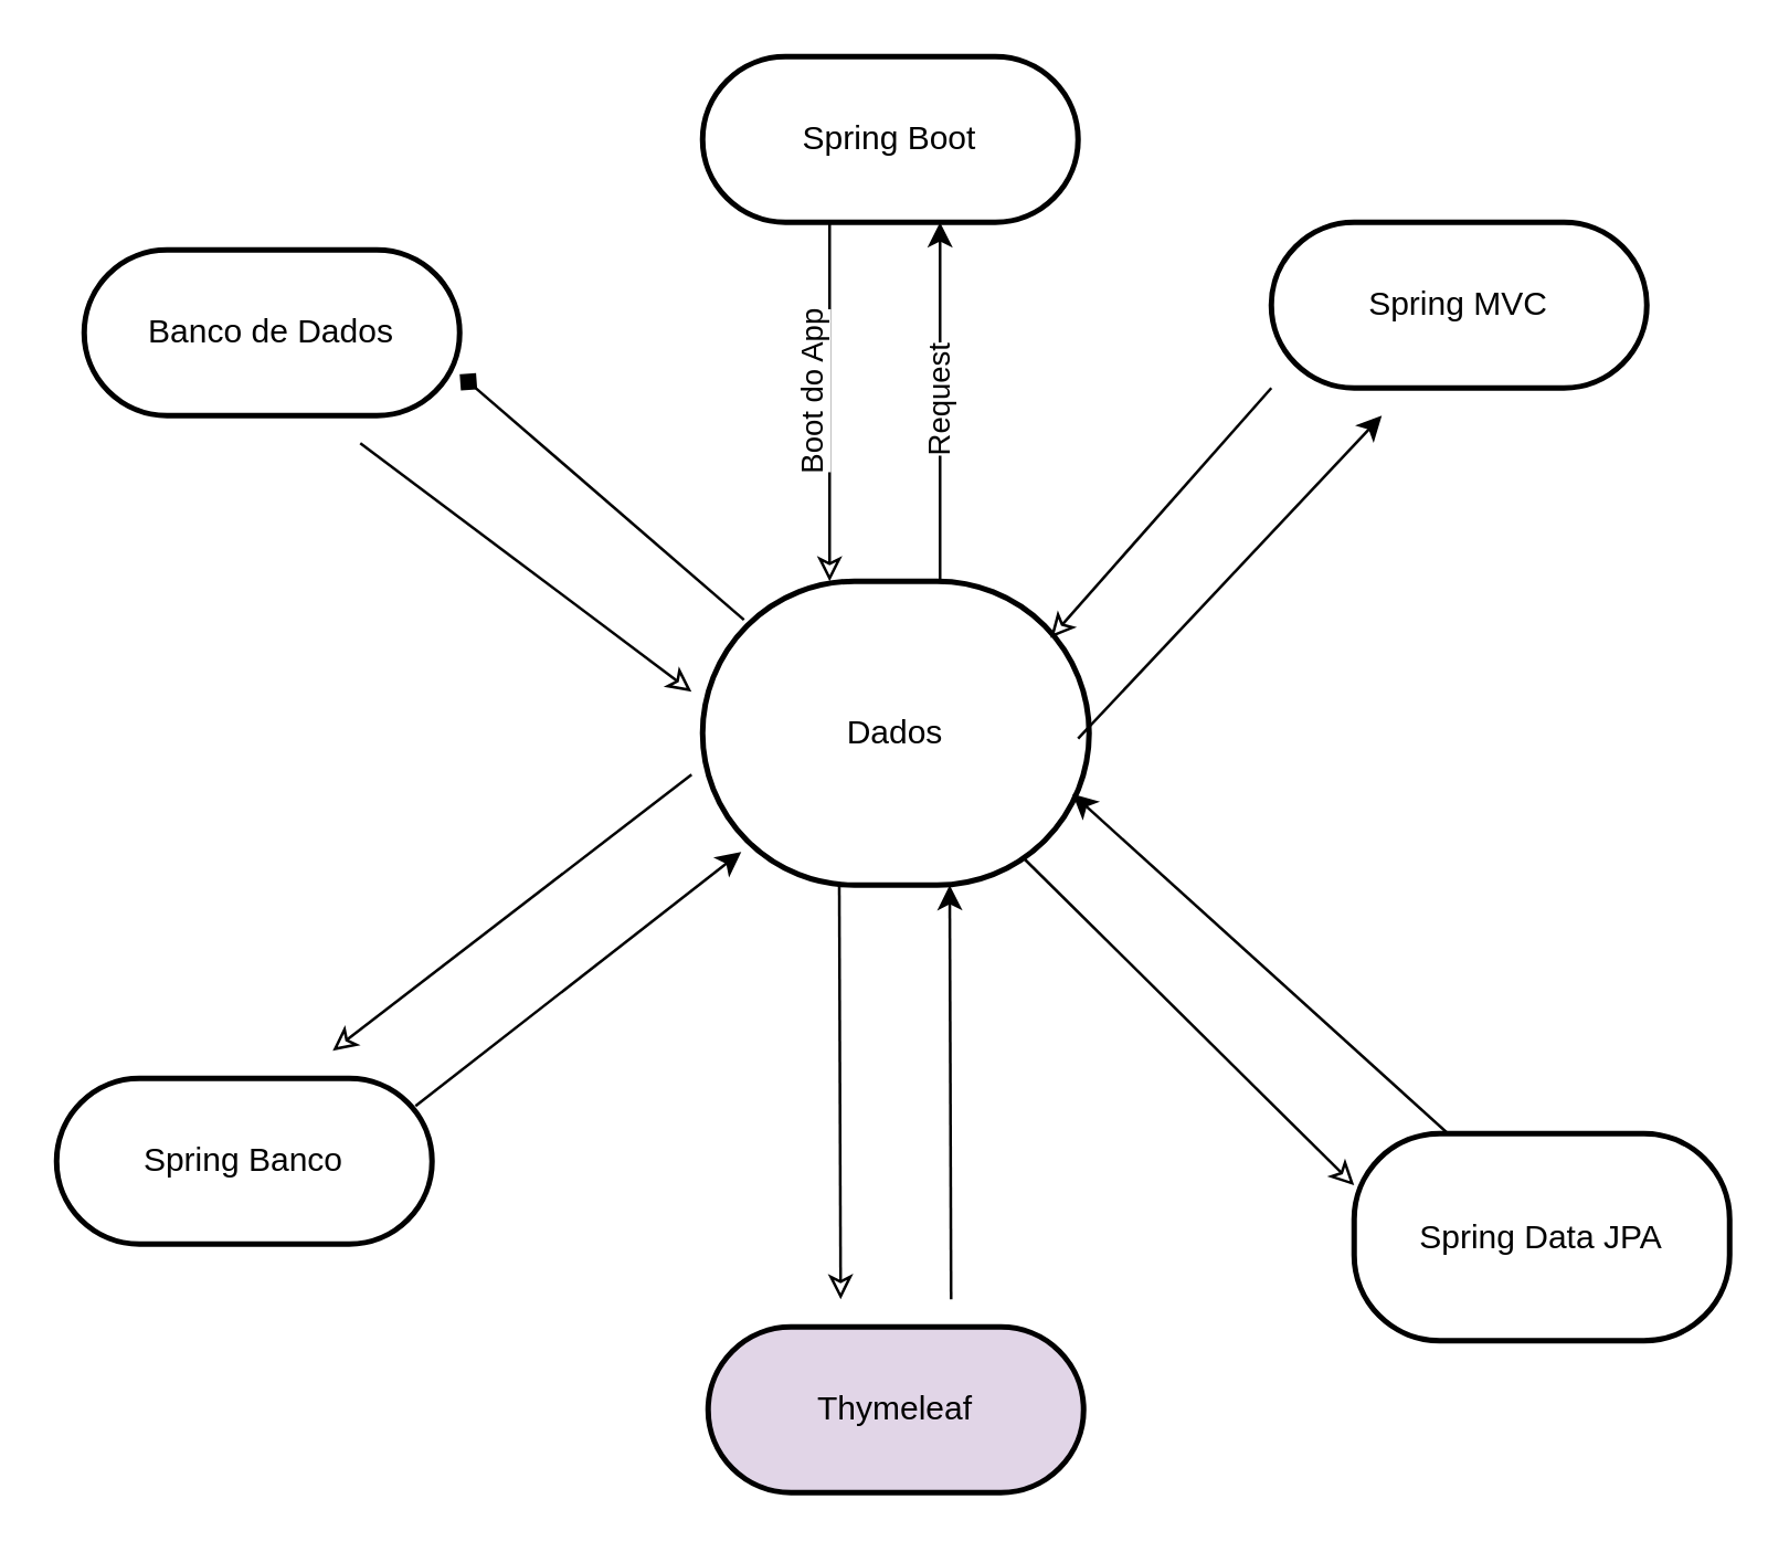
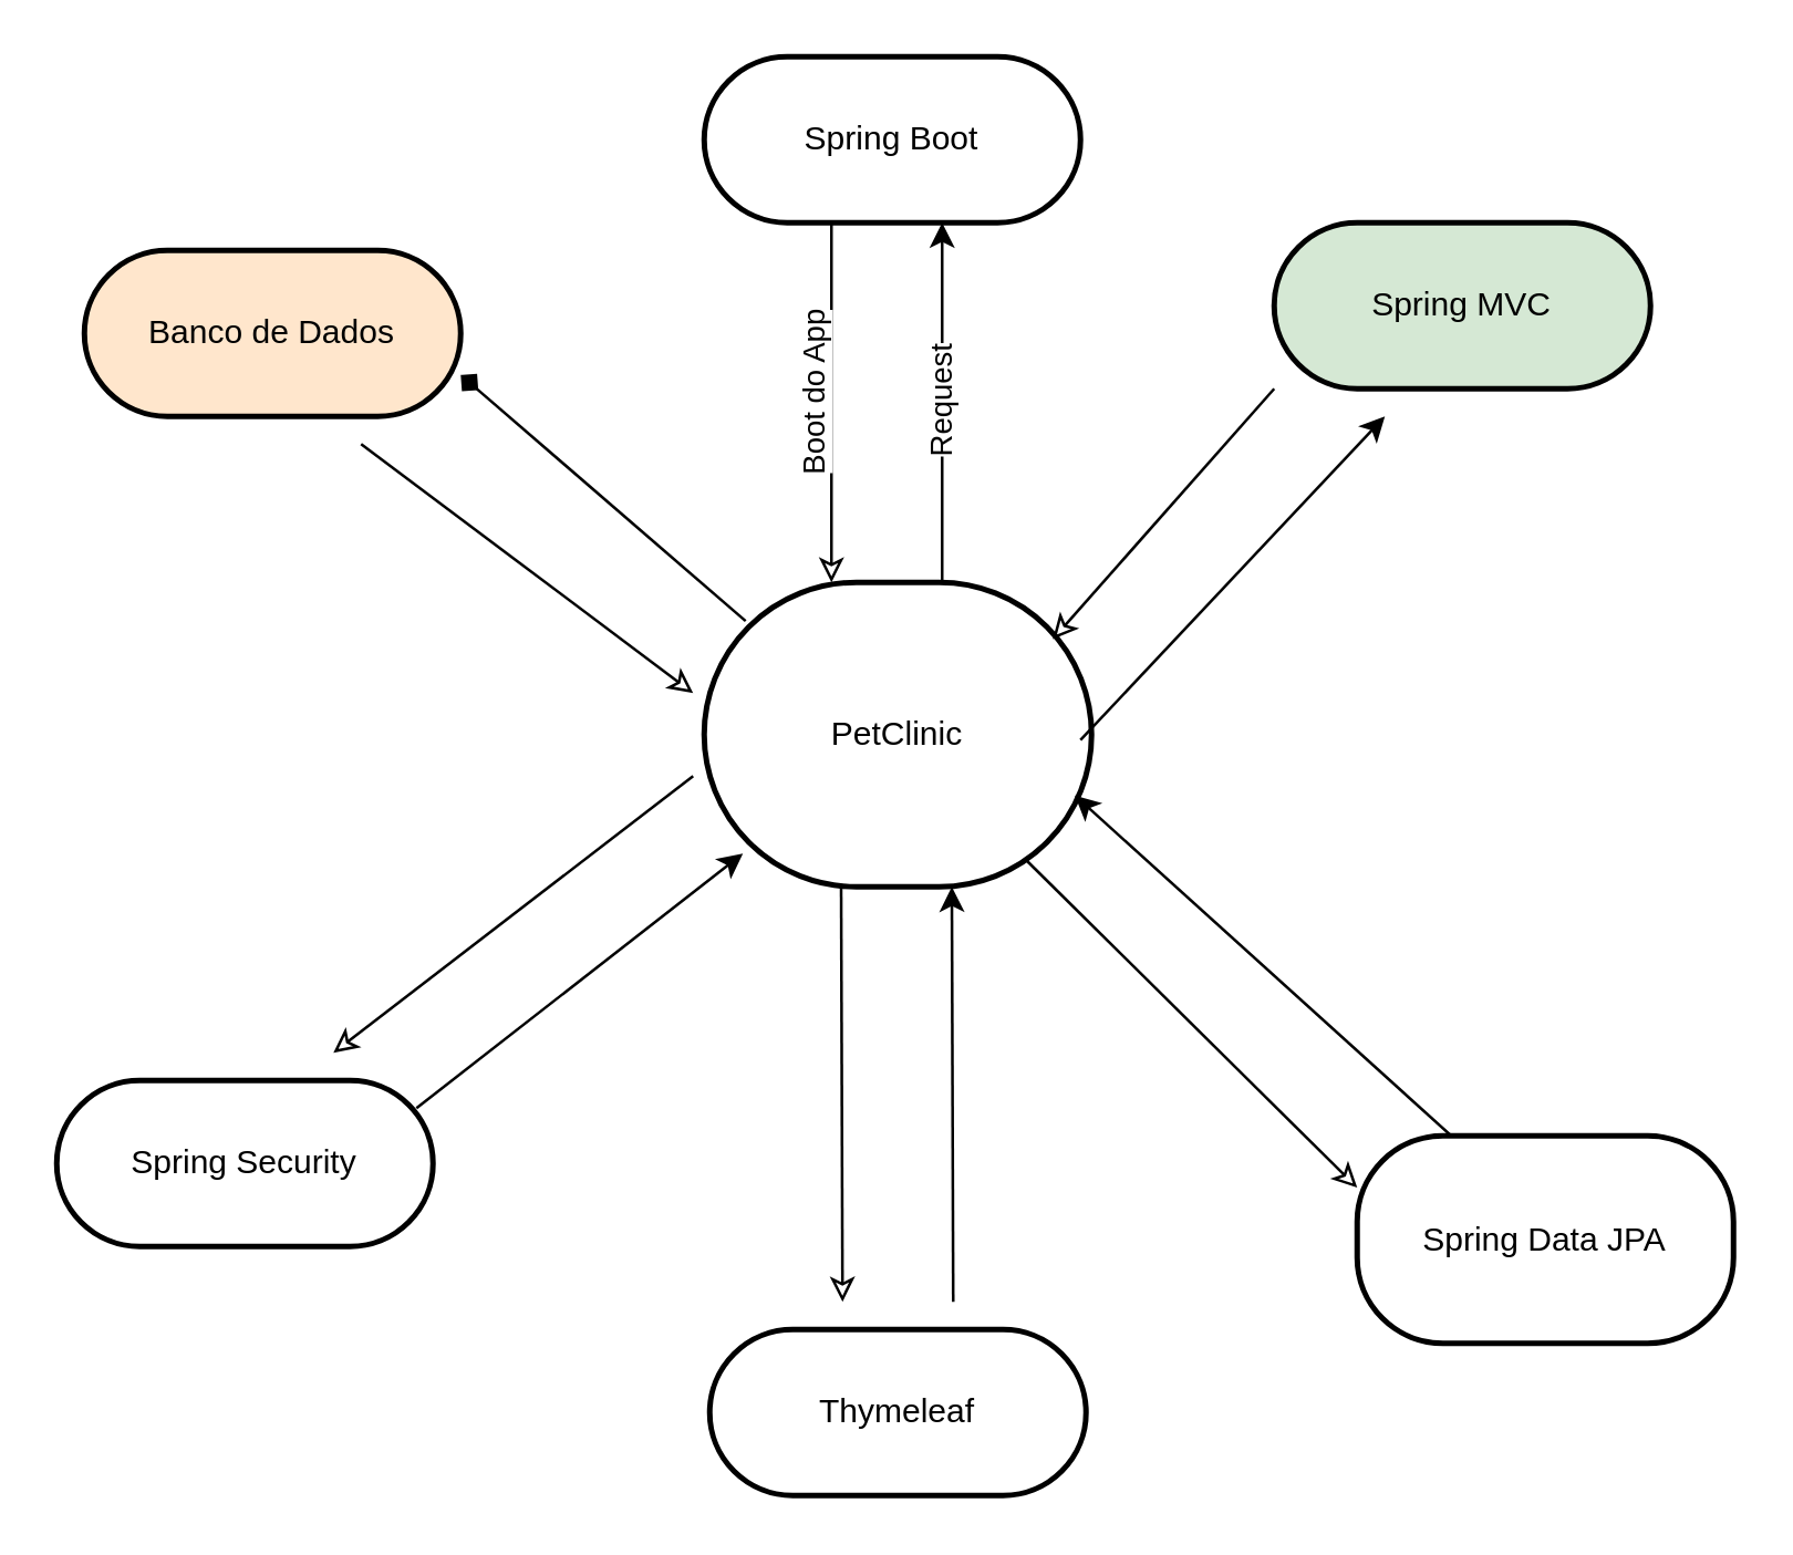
  <mxCell id="0" />
  <mxCell id="1" parent="0" />
- <mxCell id="2" value="Dados" style="rounded=1;whiteSpace=wrap;html=1;absoluteArcSize=1;arcSize=140;strokeWidth=2;" parent="1" vertex="1"><mxGeometry x="254" y="210" width="140" height="110" as="geometry" /></mxCell>
+ <mxCell id="2" value="PetClinic" style="rounded=1;whiteSpace=wrap;html=1;absoluteArcSize=1;arcSize=140;strokeWidth=2;" parent="1" vertex="1"><mxGeometry x="254" y="210" width="140" height="110" as="geometry" /></mxCell>
  <mxCell id="3" value="Boot do App" style="endArrow=none;startArrow=classic;html=1;rounded=0;startFill=0;verticalAlign=bottom;labelPosition=center;verticalLabelPosition=top;align=center;horizontal=0;" parent="1" edge="1"><mxGeometry width="50" height="50" relative="1" as="geometry"><mxPoint x="300" y="210" as="sourcePoint" /><mxPoint x="300" y="80" as="targetPoint" /></mxGeometry></mxCell>
  <mxCell id="4" value="Request" style="endArrow=classic;startArrow=none;html=1;rounded=0;startFill=0;endFill=1;horizontal=0;" parent="1" edge="1"><mxGeometry width="50" height="50" relative="1" as="geometry"><mxPoint x="340" y="210" as="sourcePoint" /><mxPoint x="340" y="80" as="targetPoint" /></mxGeometry></mxCell>
  <mxCell id="5" value="" style="endArrow=none;startArrow=classic;html=1;rounded=0;startFill=0;exitX=1;exitY=0.25;exitDx=0;exitDy=0;entryX=0;entryY=1;entryDx=0;entryDy=0;horizontal=0;labelPosition=center;verticalLabelPosition=middle;align=center;verticalAlign=bottom;fontStyle=0" parent="1" target="9" edge="1"><mxGeometry width="50" height="50" relative="1" as="geometry"><mxPoint x="380" y="230.5" as="sourcePoint" /><mxPoint x="442.064" y="153.5" as="targetPoint" /></mxGeometry></mxCell>
  <mxCell id="6" value="" style="endArrow=classic;startArrow=none;html=1;rounded=0;startFill=0;endFill=1;exitX=0.971;exitY=0.636;exitDx=0;exitDy=0;exitPerimeter=0;" parent="1" edge="1"><mxGeometry width="50" height="50" relative="1" as="geometry"><mxPoint x="390" y="266.96" as="sourcePoint" /><mxPoint x="500" y="150" as="targetPoint" /></mxGeometry></mxCell>
  <mxCell id="7" value="Spring Boot" style="rounded=1;whiteSpace=wrap;html=1;absoluteArcSize=1;arcSize=62;strokeWidth=2;" parent="1" vertex="1"><mxGeometry x="254" y="20" width="136" height="60" as="geometry" /></mxCell>
- <mxCell id="8" value="Banco de Dados" style="rounded=1;whiteSpace=wrap;html=1;absoluteArcSize=1;arcSize=62;strokeWidth=2;" parent="1" vertex="1"><mxGeometry x="30" y="90" width="136" height="60" as="geometry" /></mxCell>
- <mxCell id="9" value="Spring MVC" style="rounded=1;whiteSpace=wrap;html=1;absoluteArcSize=1;arcSize=62;strokeWidth=2;" parent="1" vertex="1"><mxGeometry x="460" y="80" width="136" height="60" as="geometry" /></mxCell>
+ <mxCell id="8" value="Banco de Dados" style="rounded=1;whiteSpace=wrap;html=1;absoluteArcSize=1;arcSize=62;strokeWidth=2;fillColor=#ffe6cc;" parent="1" vertex="1"><mxGeometry x="30" y="90" width="136" height="60" as="geometry" /></mxCell>
+ <mxCell id="9" value="Spring MVC" style="rounded=1;whiteSpace=wrap;html=1;absoluteArcSize=1;arcSize=62;strokeWidth=2;fillColor=#d5e8d4;" parent="1" vertex="1"><mxGeometry x="460" y="80" width="136" height="60" as="geometry" /></mxCell>
  <mxCell id="10" value="Spring Data JPA" style="rounded=1;whiteSpace=wrap;html=1;absoluteArcSize=1;arcSize=62;strokeWidth=2;" parent="1" vertex="1"><mxGeometry x="490" y="410" width="136" height="75" as="geometry" /></mxCell>
- <mxCell id="11" value="Spring Banco" style="rounded=1;whiteSpace=wrap;html=1;absoluteArcSize=1;arcSize=62;strokeWidth=2;" parent="1" vertex="1"><mxGeometry x="20" y="390" width="136" height="60" as="geometry" /></mxCell>
- <mxCell id="12" value="Thymeleaf" style="rounded=1;whiteSpace=wrap;html=1;absoluteArcSize=1;arcSize=62;strokeWidth=2;fillColor=#e1d5e7;" parent="1" vertex="1"><mxGeometry x="256" y="480" width="136" height="60" as="geometry" /></mxCell>
+ <mxCell id="11" value="Spring Security" style="rounded=1;whiteSpace=wrap;html=1;absoluteArcSize=1;arcSize=62;strokeWidth=2;" parent="1" vertex="1"><mxGeometry x="20" y="390" width="136" height="60" as="geometry" /></mxCell>
+ <mxCell id="12" value="Thymeleaf" style="rounded=1;whiteSpace=wrap;html=1;absoluteArcSize=1;arcSize=62;strokeWidth=2;" parent="1" vertex="1"><mxGeometry x="256" y="480" width="136" height="60" as="geometry" /></mxCell>
  <mxCell id="13" value="" style="endArrow=classic;startArrow=none;html=1;rounded=0;startFill=0;endFill=1;entryX=0.957;entryY=0.7;entryDx=0;entryDy=0;entryPerimeter=0;exitX=0.25;exitY=0;exitDx=0;exitDy=0;" parent="1" source="10" target="2" edge="1"><mxGeometry width="50" height="50" relative="1" as="geometry"><mxPoint x="510" y="370" as="sourcePoint" /><mxPoint x="510" y="240" as="targetPoint" /></mxGeometry></mxCell>
  <mxCell id="14" value="" style="endArrow=none;startArrow=classic;html=1;rounded=0;startFill=0;exitX=0;exitY=0.25;exitDx=0;exitDy=0;" parent="1" source="10" edge="1"><mxGeometry width="50" height="50" relative="1" as="geometry"><mxPoint x="460" y="400" as="sourcePoint" /><mxPoint x="370" y="310" as="targetPoint" /></mxGeometry></mxCell>
  <mxCell id="15" value="" style="endArrow=classic;startArrow=none;html=1;rounded=0;startFill=0;endFill=1;" parent="1" edge="1"><mxGeometry width="50" height="50" relative="1" as="geometry"><mxPoint x="344" y="470" as="sourcePoint" /><mxPoint x="343.5" y="320" as="targetPoint" /></mxGeometry></mxCell>
  <mxCell id="16" value="" style="endArrow=none;startArrow=classic;html=1;rounded=0;startFill=0;" parent="1" edge="1"><mxGeometry width="50" height="50" relative="1" as="geometry"><mxPoint x="304" y="470" as="sourcePoint" /><mxPoint x="303.5" y="320" as="targetPoint" /></mxGeometry></mxCell>
  <mxCell id="17" value="" style="endArrow=none;startArrow=classic;html=1;rounded=0;startFill=0;" parent="1" edge="1"><mxGeometry width="50" height="50" relative="1" as="geometry"><mxPoint x="120" y="380" as="sourcePoint" /><mxPoint x="250" y="280" as="targetPoint" /></mxGeometry></mxCell>
  <mxCell id="18" value="" style="endArrow=classic;startArrow=none;html=1;rounded=0;startFill=0;endFill=1;entryX=0.1;entryY=0.891;entryDx=0;entryDy=0;entryPerimeter=0;exitX=0.956;exitY=0.167;exitDx=0;exitDy=0;exitPerimeter=0;" parent="1" source="11" target="2" edge="1"><mxGeometry width="50" height="50" relative="1" as="geometry"><mxPoint x="194" y="363" as="sourcePoint" /><mxPoint x="88" y="260" as="targetPoint" /></mxGeometry></mxCell>
  <mxCell id="19" value="" style="endArrow=none;startArrow=classic;html=1;rounded=0;startFill=0;" parent="1" edge="1"><mxGeometry width="50" height="50" relative="1" as="geometry"><mxPoint x="250" y="250" as="sourcePoint" /><mxPoint x="130" y="160" as="targetPoint" /></mxGeometry></mxCell>
  <mxCell id="20" value="" style="endArrow=diamond;startArrow=none;html=1;rounded=0;startFill=0;endFill=1;exitX=0.107;exitY=0.127;exitDx=0;exitDy=0;exitPerimeter=0;entryX=1;entryY=0.75;entryDx=0;entryDy=0;" parent="1" source="2" target="8" edge="1"><mxGeometry width="50" height="50" relative="1" as="geometry"><mxPoint x="146" y="246.96" as="sourcePoint" /><mxPoint x="256" y="130" as="targetPoint" /></mxGeometry></mxCell>
